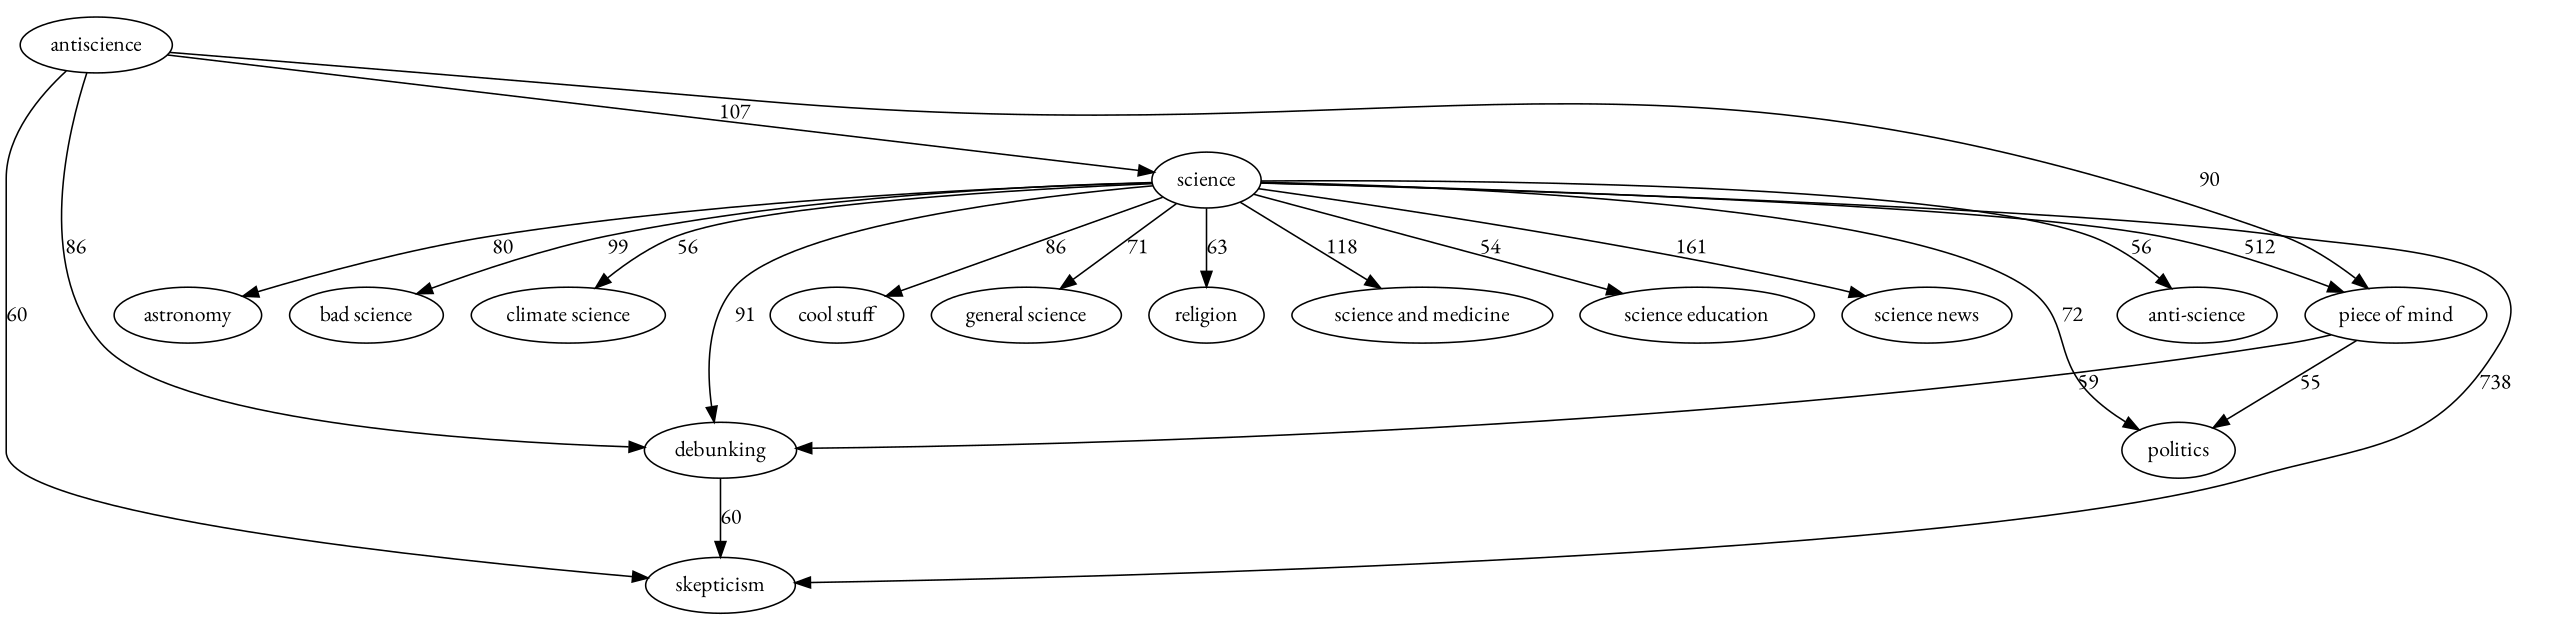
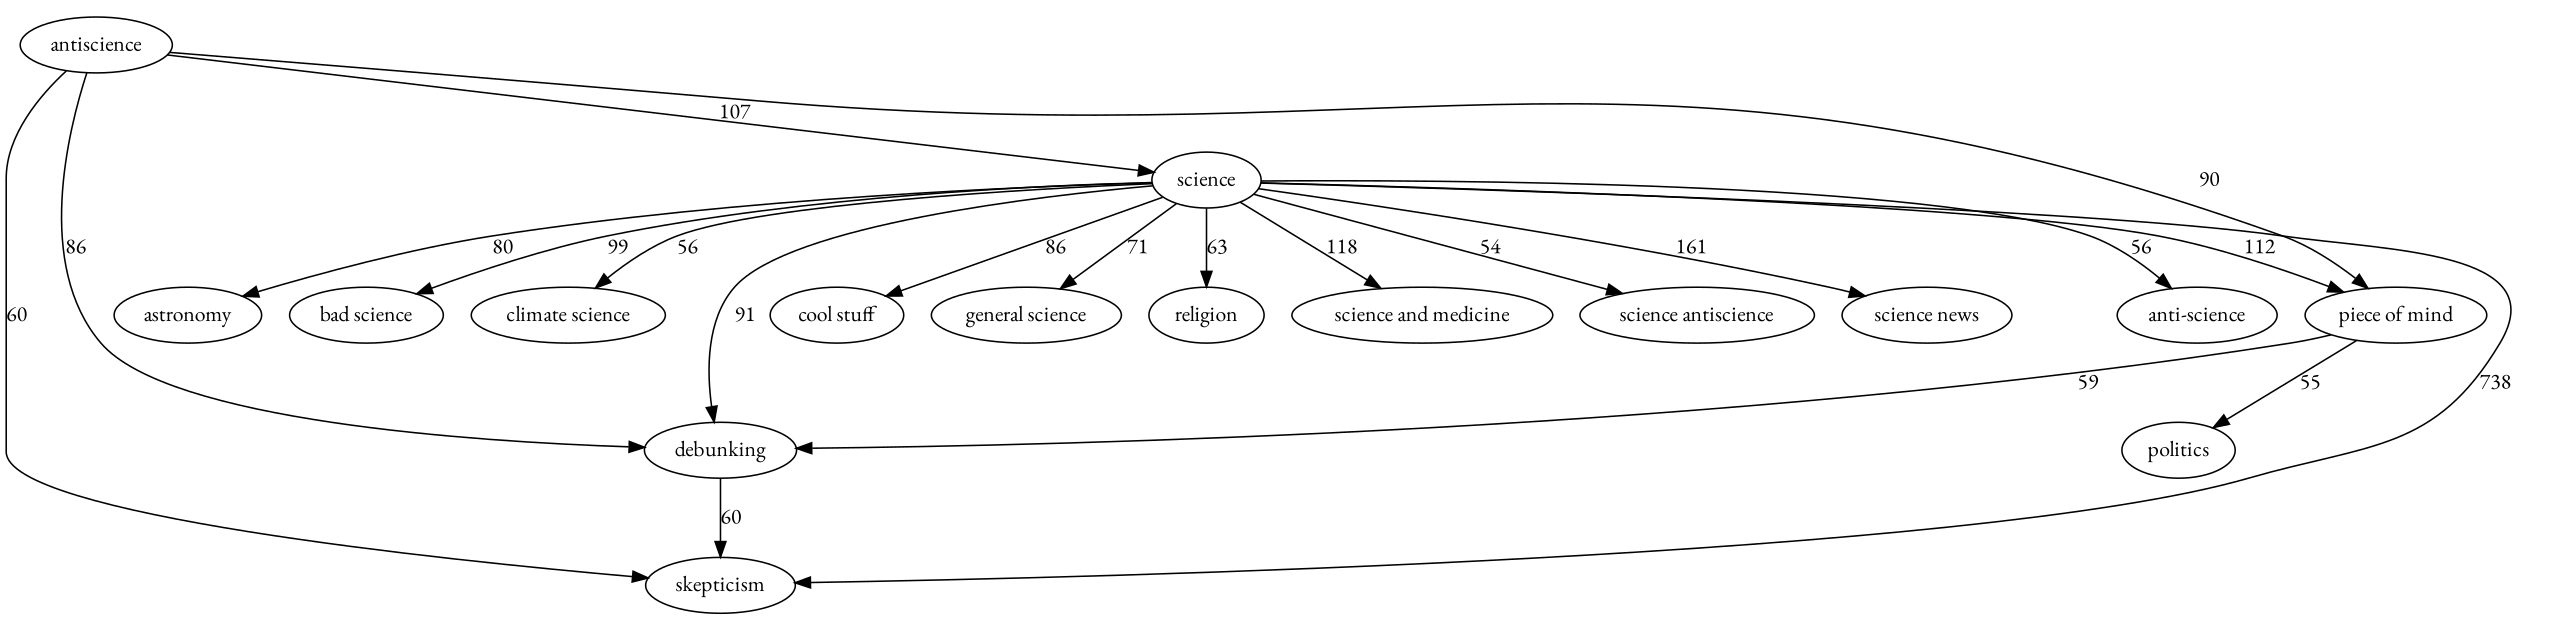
  digraph {
    fontname="EB Garamond"
    rank=source
    node [fontname="EB Garamond"]
    edge [fontname="EB Garamond"]
    n1 [label=antiscience]
    n2 [label=debunking]
    n3 [label="piece of mind"]
    n4 [label=science]
    n5 [label=skepticism]
    n6 [label=politics]
    n7 [label="anti-science"]
    n8 [label=astronomy]
    n9 [label="bad science"]
    n10 [label="climate science"]
    n11 [label="cool stuff"]
    n12 [label="general science"]
    n13 [label=religion]
    n14 [label="science and medicine"]
-   n15 [label="science education"]
+   n15 [label="science antiscience"]
    n16 [label="science news"]
    n1 -> n2 [label=86]
    n1 -> n3 [label=90]
    n1 -> n4 [label=107]
    n1 -> n5 [label=60]
    n2 -> n5 [label=60]
    n3 -> n2 [label=59]
    n3 -> n6 [label=55]
    n4 -> n2 [label=91]
-   n4 -> n3 [label=512]
+   n4 -> n3 [label=112]
    n4 -> n5 [label=738]
-   n4 -> n6 [label=72]
    n4 -> n7 [label=56]
    n4 -> n8 [label=80]
    n4 -> n9 [label=99]
    n4 -> n10 [label=56]
    n4 -> n11 [label=86]
    n4 -> n12 [label=71]
    n4 -> n13 [label=63]
    n4 -> n14 [label=118]
    n4 -> n15 [label=54]
    n4 -> n16 [label=161]
  }
